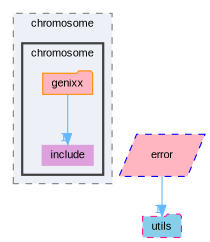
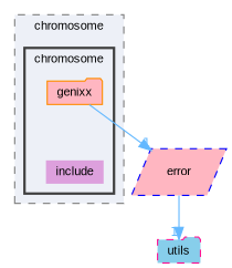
  digraph {
    compound=true
    fontname="Liberation Sans"
    node [color=darkorange fillcolor=lightpink fontname="Liberation Sans" fontsize=10 shape=folder style=filled]
    edge [color=steelblue1 fontcolor=steelblue1 fontname="Liberation Sans" fontsize=10 headlabel=1 labeldistance=1.5 labelfontname=Helvetica labelfontsize=10]
    n1 [fillcolor=plum height=0.2 label=include shape=plaintext width=0.4]
    n2 [height=0.2 label=genixx width=0.4]
    n3 [color=blue height=0.2 label=error shape=parallelogram style="filled,dashed" width=0.4]
    n4 [color=deeppink fillcolor=skyblue height=0.2 label=utils style="filled,dashed" width=0.4]
    subgraph cluster_1 {
      bgcolor="#edf0f7"
      fontsize=10
      label=chromosome
      pencolor=grey50
      style="filled,dashed"
      subgraph cluster_2 {
        bgcolor="#edf0f7"
        fontsize=10
        label=chromosome
        pencolor=grey25
        style="filled,bold"
        n1
        n2
      }
    }
-   n2 -> n1
+   n2 -> n3
    n3 -> n4
  }
